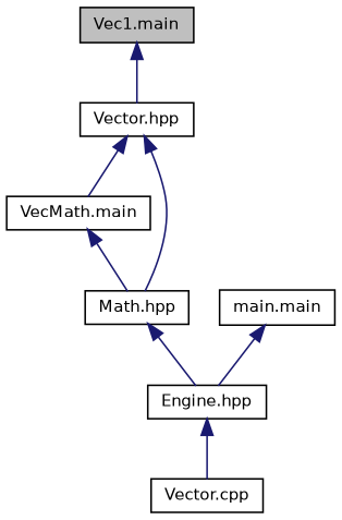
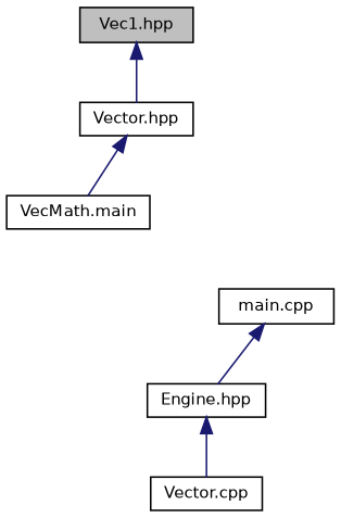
  digraph {
    node [color=black fillcolor=white fontname=Helvetica fontsize=10 shape=record style=filled]
    edge [color=midnightblue dir=back fontname=Helvetica fontsize=10 labelfontname=Helvetica labelfontsize=10 style=solid]
-   n1 [fillcolor=grey75 fontcolor=black height=0.2 label="Vec1.main" width=0.4]
+   n1 [fillcolor=grey75 fontcolor=black height=0.2 label="Vec1.hpp" width=0.4]
    n2 [height=0.2 label="Vector.hpp" width=0.4]
    n3 [height=0.2 label="VecMath.main" width=0.4]
-   n4 [height=0.2 label="Math.hpp" width=0.4]
    n5 [height=0.2 label="Engine.hpp" width=0.4]
    n6 [height=0.2 label="Vector.cpp" width=0.4]
-   n7 [height=0.2 label="main.main" width=0.4]
+   n7 [height=0.2 label="main.cpp" width=0.4]
    n1 -> n2
    n2 -> n3
-   n2 -> n4
-   n3 -> n4
-   n4 -> n5
    n5 -> n6
    n7 -> n5
  }
